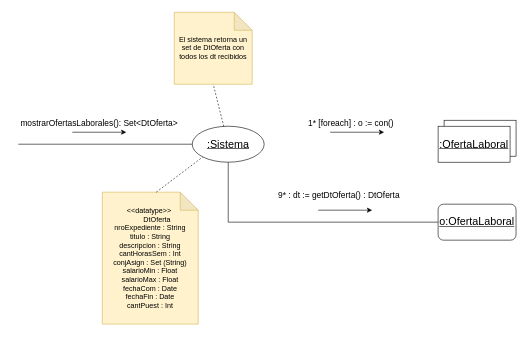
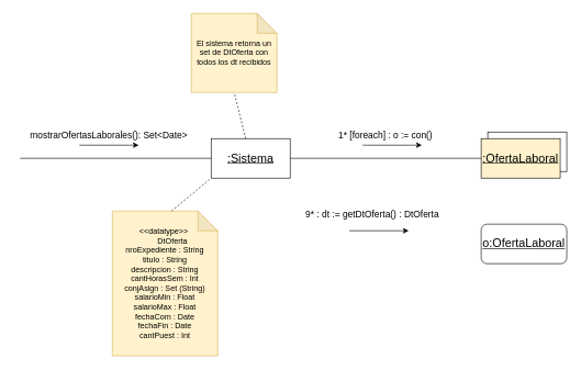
  <mxCell id="0" />
  <mxCell id="1" parent="0" />
- <mxCell id="2" value="&lt;font style=&quot;font-size: 18px;&quot;&gt;&lt;u&gt;:Sistema&lt;/u&gt;&lt;/font&gt;" style="ellipse;whiteSpace=wrap;html=1;" parent="1" vertex="1"><mxGeometry x="320" y="210" width="120" height="60" as="geometry" /></mxCell>
+ <mxCell id="2" value="&lt;font style=&quot;font-size: 18px;&quot;&gt;&lt;u&gt;:Sistema&lt;/u&gt;&lt;/font&gt;" style="rounded=0;whiteSpace=wrap;html=1;" parent="1" vertex="1"><mxGeometry x="320" y="210" width="120" height="60" as="geometry" /></mxCell>
  <mxCell id="3" value="" style="endArrow=none;html=1;rounded=0;entryX=0;entryY=0.5;entryDx=0;entryDy=0;" parent="1" target="2" edge="1"><mxGeometry width="50" height="50" relative="1" as="geometry"><mxPoint x="30" y="240" as="sourcePoint" /><mxPoint x="540" y="310" as="targetPoint" /></mxGeometry></mxCell>
- <mxCell id="4" value="&lt;font style=&quot;font-size: 14px;&quot;&gt;mostrarOfertasLaborales(): Set&amp;lt;DtOferta&amp;gt;&lt;/font&gt;" style="text;html=1;strokeColor=none;fillColor=none;align=center;verticalAlign=middle;whiteSpace=wrap;rounded=0;" parent="1" vertex="1"><mxGeometry x="20" y="190" width="290" height="30" as="geometry" /></mxCell>
+ <mxCell id="4" value="&lt;font style=&quot;font-size: 14px;&quot;&gt;mostrarOfertasLaborales(): Set&amp;lt;Date&amp;gt;&lt;/font&gt;" style="text;html=1;strokeColor=none;fillColor=none;align=center;verticalAlign=middle;whiteSpace=wrap;rounded=0;" parent="1" vertex="1"><mxGeometry x="20" y="190" width="290" height="30" as="geometry" /></mxCell>
  <mxCell id="5" value="" style="endArrow=classic;html=1;rounded=0;" parent="1" edge="1"><mxGeometry width="50" height="50" relative="1" as="geometry"><mxPoint x="120" y="220" as="sourcePoint" /><mxPoint x="210" y="220" as="targetPoint" /></mxGeometry></mxCell>
  <mxCell id="6" value="" style="rounded=0;whiteSpace=wrap;html=1;" parent="1" vertex="1"><mxGeometry x="740" y="200" width="120" height="60" as="geometry" /></mxCell>
- <mxCell id="7" value="&lt;font style=&quot;font-size: 18px;&quot;&gt;&lt;u&gt;:OfertaLaboral&lt;/u&gt;&lt;/font&gt;" style="rounded=0;whiteSpace=wrap;html=1;" parent="1" vertex="1"><mxGeometry x="730" y="210" width="120" height="60" as="geometry" /></mxCell>
+ <mxCell id="7" value="&lt;font style=&quot;font-size: 18px;&quot;&gt;&lt;u&gt;:OfertaLaboral&lt;/u&gt;&lt;/font&gt;" style="rounded=0;whiteSpace=wrap;html=1;fillColor=#fff2cc;" parent="1" vertex="1"><mxGeometry x="730" y="210" width="120" height="60" as="geometry" /></mxCell>
+ <mxCell id="8" value="" style="endArrow=none;html=1;rounded=0;entryX=0;entryY=0.5;entryDx=0;entryDy=0;exitX=1;exitY=0.5;exitDx=0;exitDy=0;" parent="1" source="2" target="7" edge="1"><mxGeometry width="50" height="50" relative="1" as="geometry"><mxPoint x="530" y="360" as="sourcePoint" /><mxPoint x="580" y="310" as="targetPoint" /></mxGeometry></mxCell>
  <mxCell id="9" value="&lt;font style=&quot;font-size: 14px;&quot;&gt;1* [foreach] : o := con()&lt;/font&gt;" style="text;html=1;strokeColor=none;fillColor=none;align=center;verticalAlign=middle;whiteSpace=wrap;rounded=0;" parent="1" vertex="1"><mxGeometry x="490" y="190" width="190" height="30" as="geometry" /></mxCell>
  <mxCell id="10" value="" style="endArrow=classic;html=1;rounded=0;" parent="1" edge="1"><mxGeometry width="50" height="50" relative="1" as="geometry"><mxPoint x="550" y="220" as="sourcePoint" /><mxPoint x="640" y="220" as="targetPoint" /></mxGeometry></mxCell>
- <mxCell id="11" value="" style="endArrow=none;html=1;rounded=0;entryX=0.5;entryY=1;entryDx=0;entryDy=0;exitX=0;exitY=0.5;exitDx=0;exitDy=0;" parent="1" source="12" target="2" edge="1"><mxGeometry width="50" height="50" relative="1" as="geometry"><mxPoint x="730" y="390" as="sourcePoint" /><mxPoint x="580" y="310" as="targetPoint" /><Array as="points"><mxPoint x="380" y="370" /></Array></mxGeometry></mxCell>
  <mxCell id="12" value="&lt;font style=&quot;font-size: 18px;&quot;&gt;&lt;u&gt;o:OfertaLaboral&lt;/u&gt;&lt;/font&gt;" style="whiteSpace=wrap;html=1;rounded=1;" parent="1" vertex="1"><mxGeometry x="730" y="340" width="130" height="60" as="geometry" /></mxCell>
  <mxCell id="13" value="&lt;font style=&quot;font-size: 14px;&quot;&gt;9* : dt := getDtOferta() : DtOferta&lt;/font&gt;" style="text;html=1;strokeColor=none;fillColor=none;align=center;verticalAlign=middle;whiteSpace=wrap;rounded=0;" parent="1" vertex="1"><mxGeometry x="450" y="310" width="230" height="30" as="geometry" /></mxCell>
  <mxCell id="14" value="" style="endArrow=classic;html=1;rounded=0;" parent="1" edge="1"><mxGeometry width="50" height="50" relative="1" as="geometry"><mxPoint x="530" y="350" as="sourcePoint" /><mxPoint x="620" y="350" as="targetPoint" /></mxGeometry></mxCell>
  <mxCell id="15" value="El sistema retorna un set de DtOferta con todos los dt recibidos" style="shape=note;whiteSpace=wrap;html=1;backgroundOutline=1;darkOpacity=0.05;fillColor=#fff2cc;strokeColor=#d6b656;" parent="1" vertex="1"><mxGeometry x="290" y="20" width="130" height="120" as="geometry" /></mxCell>
  <mxCell id="16" value="" style="endArrow=none;dashed=1;html=1;rounded=0;entryX=0.5;entryY=1;entryDx=0;entryDy=0;entryPerimeter=0;" parent="1" source="2" target="15" edge="1"><mxGeometry width="50" height="50" relative="1" as="geometry"><mxPoint x="530" y="350" as="sourcePoint" /><mxPoint x="580" y="300" as="targetPoint" /></mxGeometry></mxCell>
  <mxCell id="17" value="&lt;div&gt;&amp;lt;&amp;lt;datatype&amp;gt;&amp;gt;&amp;nbsp;&lt;/div&gt;&lt;div&gt;&amp;nbsp; &amp;nbsp; &amp;nbsp; &amp;nbsp;DtOferta&lt;/div&gt;&lt;div&gt;nroExpediente : String&lt;/div&gt;&lt;div&gt;titulo : String&lt;/div&gt;&lt;div&gt;descripcion : String&lt;/div&gt;&lt;div&gt;cantHorasSem : Int&lt;/div&gt;&lt;div&gt;conjAsign : Set (String)&lt;/div&gt;&lt;div&gt;salarioMin : Float&lt;/div&gt;&lt;div&gt;salarioMax : Float&lt;/div&gt;&lt;div&gt;fechaCom : Date&lt;/div&gt;&lt;div&gt;fechaFin : Date&lt;/div&gt;&lt;div&gt;cantPuest : Int&lt;/div&gt;" style="shape=note;whiteSpace=wrap;html=1;backgroundOutline=1;darkOpacity=0.05;fillColor=#fff2cc;strokeColor=#d6b656;" parent="1" vertex="1"><mxGeometry x="170" y="320" width="160" height="220" as="geometry" /></mxCell>
  <mxCell id="18" value="" style="endArrow=none;dashed=1;html=1;rounded=0;exitX=0;exitY=0;exitDx=90;exitDy=0;exitPerimeter=0;entryX=0;entryY=1;entryDx=0;entryDy=0;" parent="1" source="17" target="2" edge="1"><mxGeometry width="50" height="50" relative="1" as="geometry"><mxPoint x="470" y="250" as="sourcePoint" /><mxPoint x="520" y="200" as="targetPoint" /></mxGeometry></mxCell>
